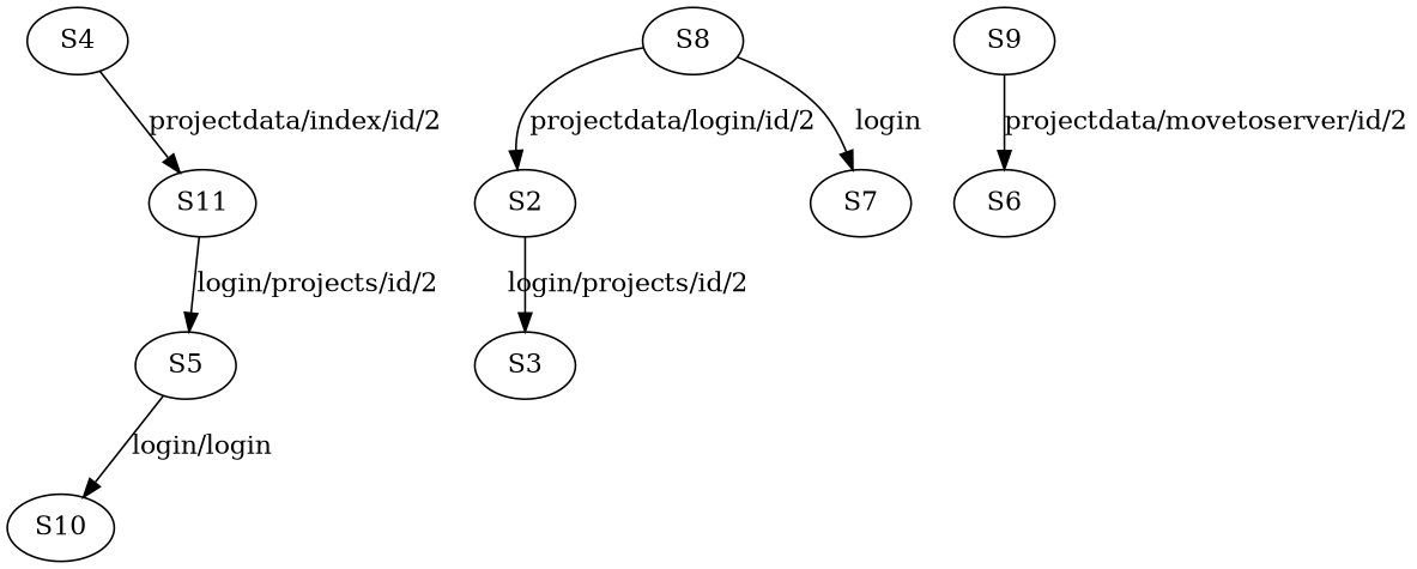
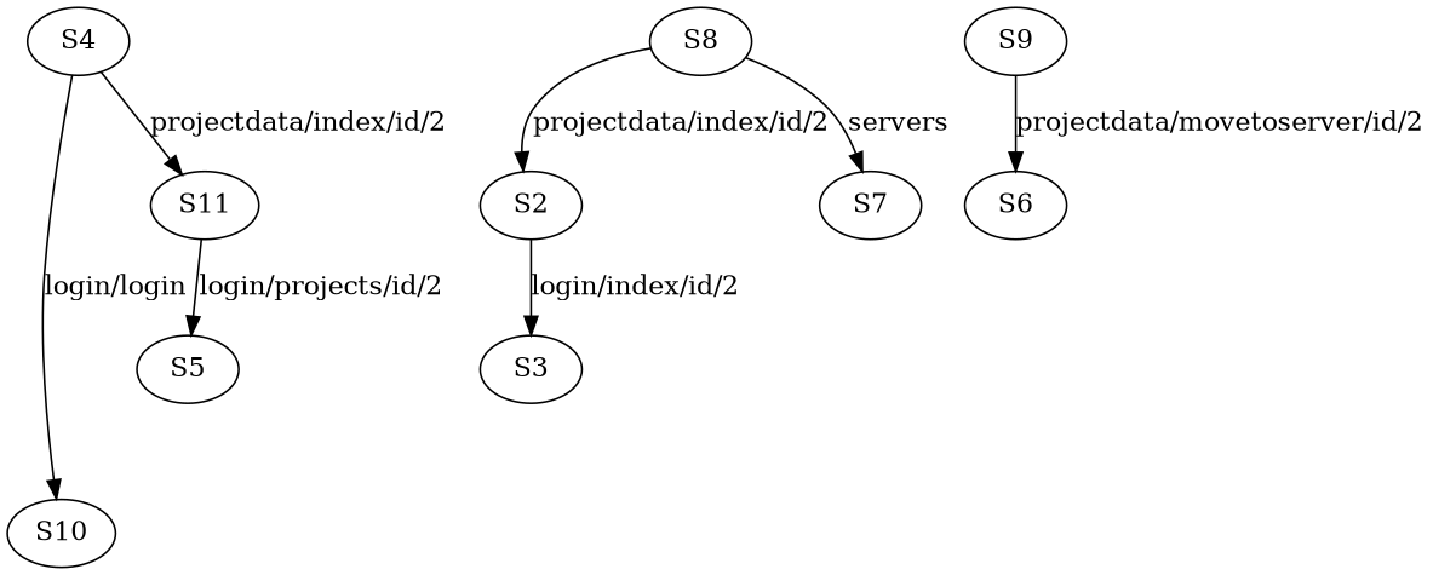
  digraph {
    S5
    S10
    S8
    S2
    S7
    S3
    S11
    S9
    S6
    S4
-   S5 -> S10 [label="login/login"]
-   S8 -> S2 [label="projectdata/login/id/2"]
-   S8 -> S7 [label=login]
-   S2 -> S3 [label="login/projects/id/2"]
+   S4 -> S10 [label="login/login"]
+   S8 -> S2 [label="projectdata/index/id/2"]
+   S8 -> S7 [label=servers]
+   S2 -> S3 [label="login/index/id/2"]
    S11 -> S5 [label="login/projects/id/2"]
    S9 -> S6 [label="projectdata/movetoserver/id/2"]
    S4 -> S11 [label="projectdata/index/id/2"]
  }
